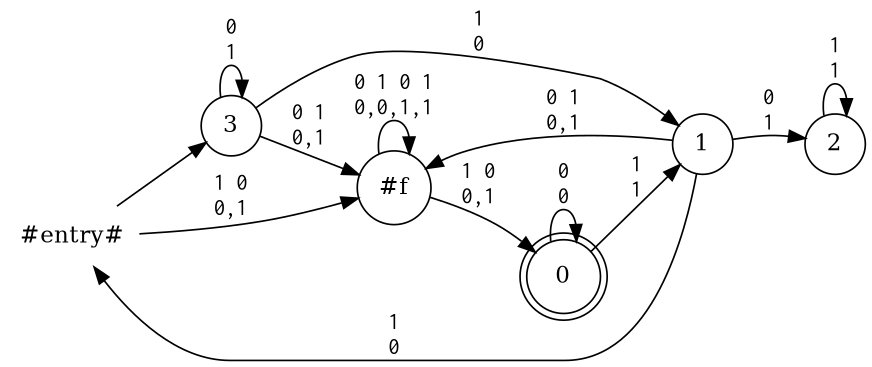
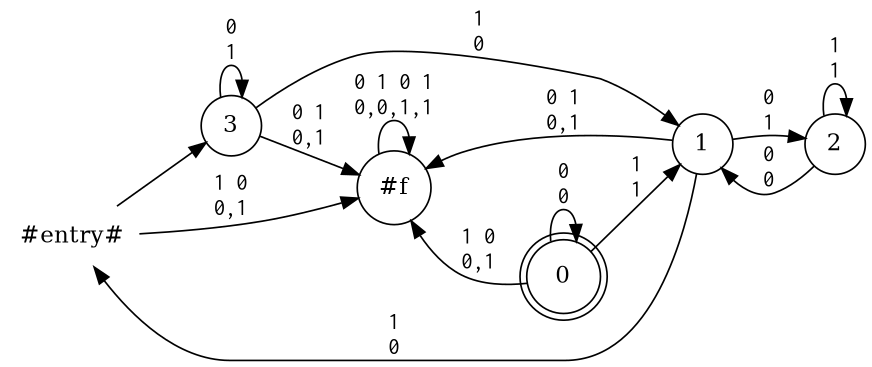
  digraph {
    rankdir=LR
    node [shape=circle]
    edge [fontname=Courier]
    "#entry#" [shape=none]
    3
    "#f"
    1
    0 [shape=doublecircle]
    2
    "#entry#" -> 3
    "#entry#" -> "#f" [label="1 0\n0,1"]
    3 -> 3 [label="0\n1"]
    3 -> "#f" [label="0 1\n0,1"]
    3 -> 1 [label="1\n0"]
    "#f" -> "#f" [label="0 1 0 1\n0,0,1,1"]
    1 -> "#entry#" [label="1\n0"]
    1 -> "#f" [label="0 1\n0,1"]
    1 -> 2 [label="0\n1"]
-   "#f" -> 0 [label="1 0\n0,1"]
+   0 -> "#f" [label="1 0\n0,1"]
    0 -> 1 [label="1\n1"]
    0 -> 0 [label="0\n0"]
+   2 -> 1 [label="0\n0"]
    2 -> 2 [label="1\n1"]
  }
